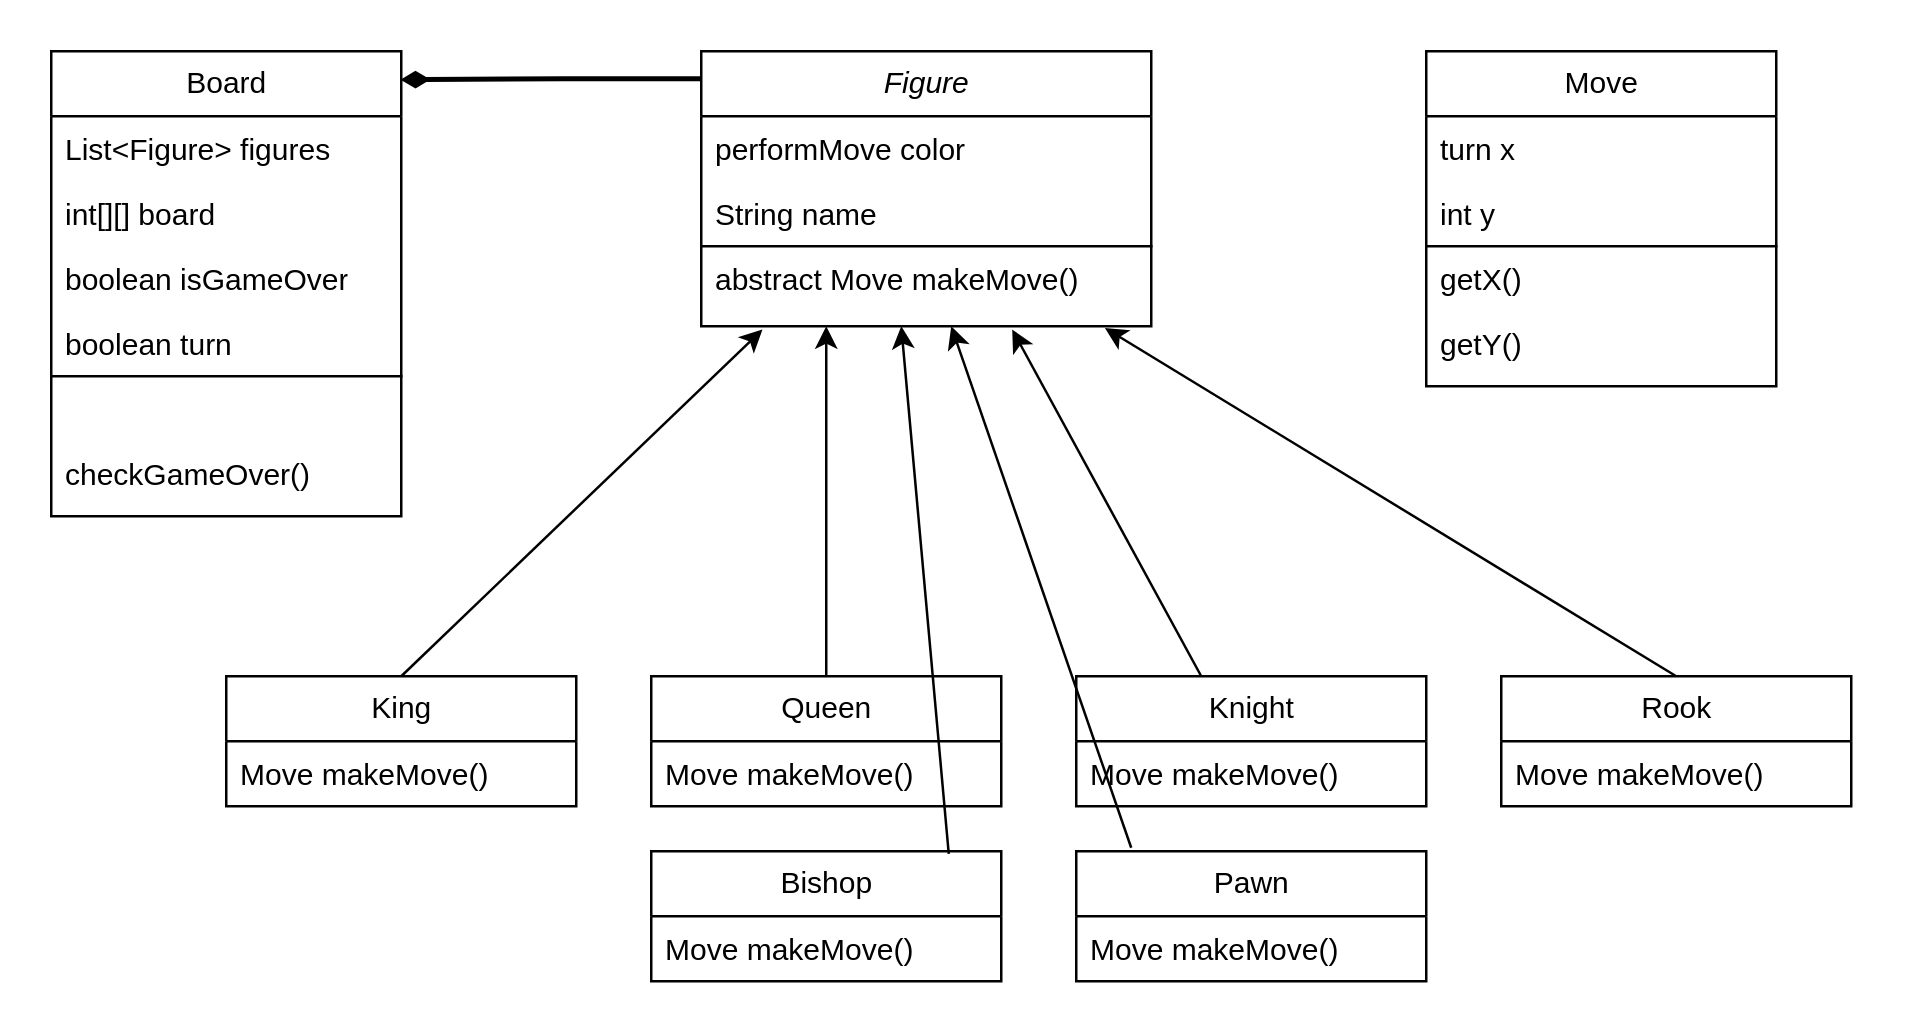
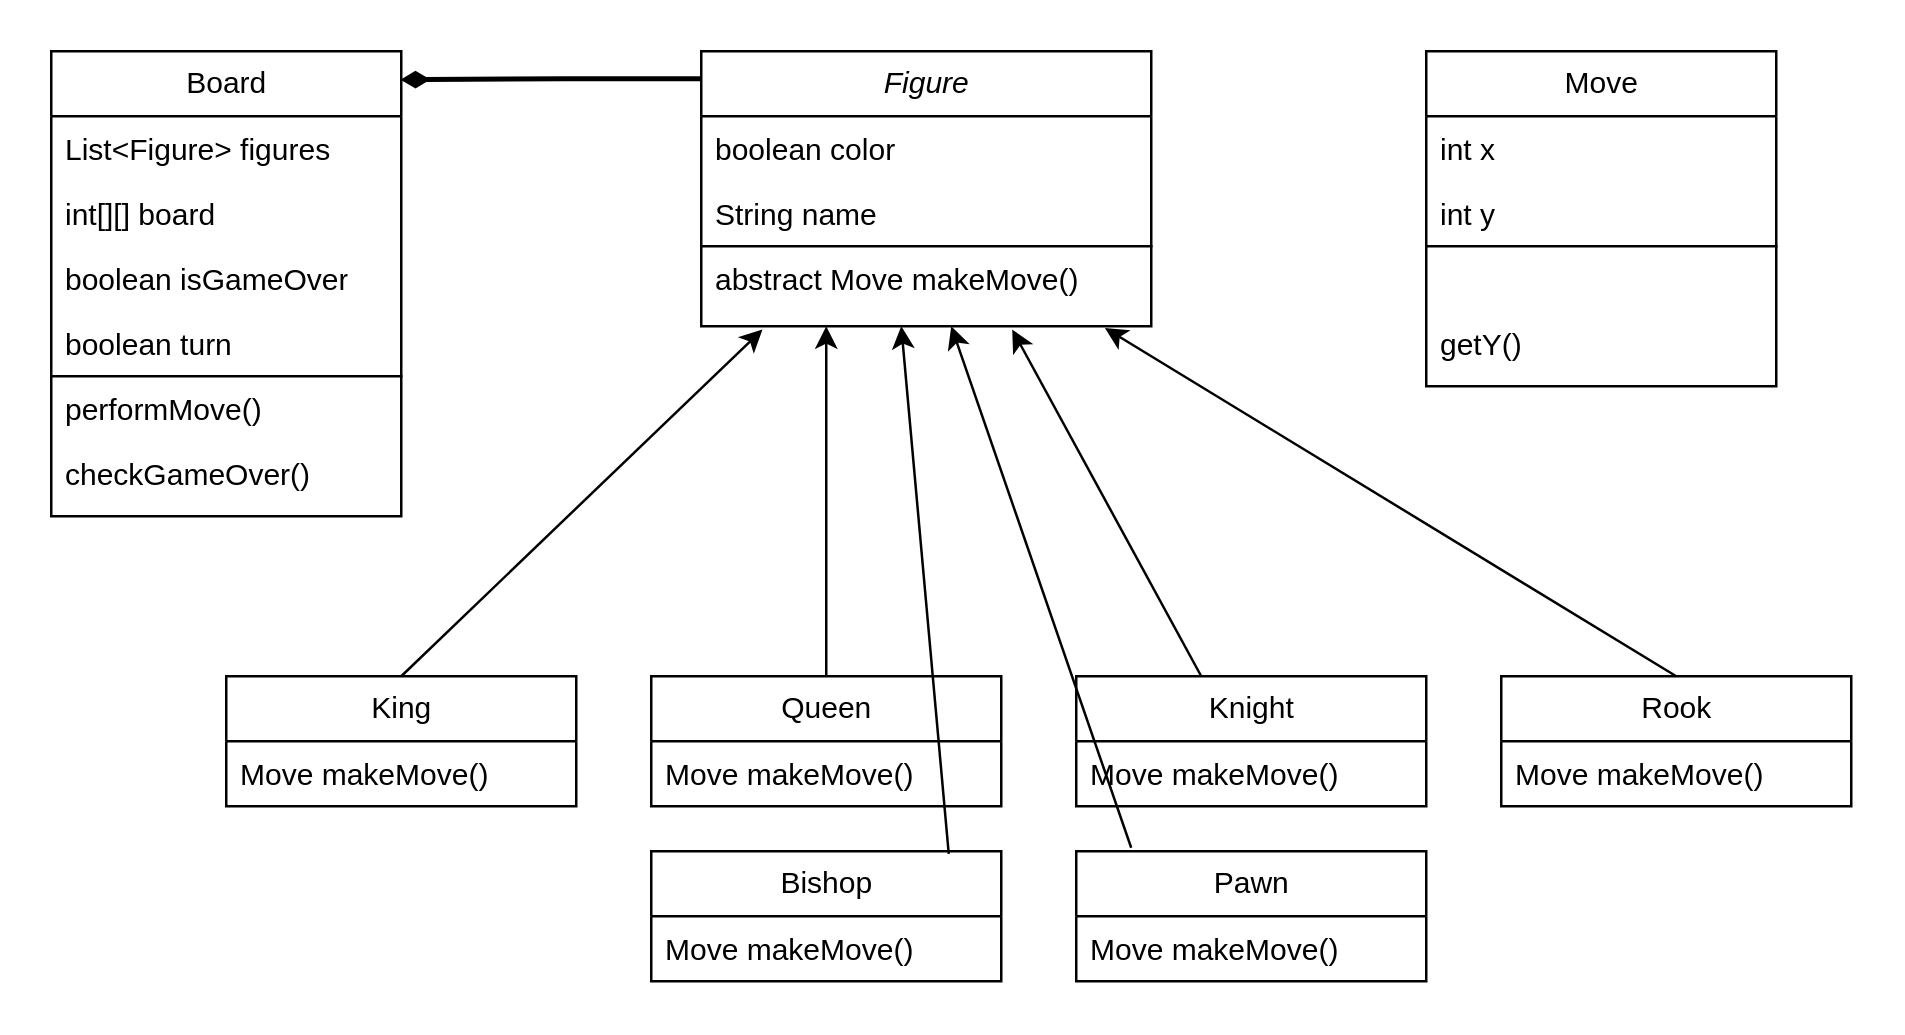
  <mxCell id="0" />
  <mxCell id="1" parent="0" />
  <mxCell id="2" value="Board" style="swimlane;fontStyle=0;childLayout=stackLayout;horizontal=1;startSize=26;fillColor=none;horizontalStack=0;resizeParent=1;resizeParentMax=0;resizeLast=0;collapsible=1;marginBottom=0;html=1;" vertex="1" parent="1"><mxGeometry x="20" y="20" width="140" height="130" as="geometry" /></mxCell>
  <mxCell id="3" value="List&amp;lt;Figure&amp;gt; figures" style="text;strokeColor=none;fillColor=none;align=left;verticalAlign=top;spacingLeft=4;spacingRight=4;overflow=hidden;rotatable=0;points=[[0,0.5],[1,0.5]];portConstraint=eastwest;whiteSpace=wrap;html=1;" vertex="1" parent="2"><mxGeometry y="26" width="140" height="26" as="geometry" /></mxCell>
  <mxCell id="4" value="int[][] board" style="text;strokeColor=none;fillColor=none;align=left;verticalAlign=top;spacingLeft=4;spacingRight=4;overflow=hidden;rotatable=0;points=[[0,0.5],[1,0.5]];portConstraint=eastwest;whiteSpace=wrap;html=1;" vertex="1" parent="2"><mxGeometry y="52" width="140" height="26" as="geometry" /></mxCell>
  <mxCell id="5" value="boolean isGameOver" style="text;strokeColor=none;fillColor=none;align=left;verticalAlign=top;spacingLeft=4;spacingRight=4;overflow=hidden;rotatable=0;points=[[0,0.5],[1,0.5]];portConstraint=eastwest;whiteSpace=wrap;html=1;" vertex="1" parent="2"><mxGeometry y="78" width="140" height="26" as="geometry" /></mxCell>
  <mxCell id="6" value="boolean turn" style="text;strokeColor=none;fillColor=none;align=left;verticalAlign=top;spacingLeft=4;spacingRight=4;overflow=hidden;rotatable=0;points=[[0,0.5],[1,0.5]];portConstraint=eastwest;whiteSpace=wrap;html=1;" vertex="1" parent="2"><mxGeometry y="104" width="140" height="26" as="geometry" /></mxCell>
  <mxCell id="7" value="" style="rounded=0;whiteSpace=wrap;html=1;" vertex="1" parent="1"><mxGeometry x="20" y="150" width="140" height="56" as="geometry" /></mxCell>
+ <mxCell id="8" value="performMove()" style="text;strokeColor=none;fillColor=none;align=left;verticalAlign=top;spacingLeft=4;spacingRight=4;overflow=hidden;rotatable=0;points=[[0,0.5],[1,0.5]];portConstraint=eastwest;whiteSpace=wrap;html=1;" vertex="1" parent="1"><mxGeometry x="20" y="150" width="140" height="26" as="geometry" /></mxCell>
  <mxCell id="9" value="checkGameOver()" style="text;strokeColor=none;fillColor=none;align=left;verticalAlign=top;spacingLeft=4;spacingRight=4;overflow=hidden;rotatable=0;points=[[0,0.5],[1,0.5]];portConstraint=eastwest;whiteSpace=wrap;html=1;" vertex="1" parent="1"><mxGeometry x="20" y="176" width="140" height="24" as="geometry" /></mxCell>
  <mxCell id="10" style="edgeStyle=orthogonalEdgeStyle;rounded=0;orthogonalLoop=1;jettySize=auto;html=1;exitX=-0.002;exitY=0.09;exitDx=0;exitDy=0;endArrow=diamondThin;endFill=1;strokeWidth=2;exitPerimeter=0;entryX=0.998;entryY=0.075;entryDx=0;entryDy=0;entryPerimeter=0;" edge="1" parent="1"><mxGeometry relative="1" as="geometry"><mxPoint x="279.72" y="31" as="sourcePoint" /><mxPoint x="159.72" y="31.39" as="targetPoint" /><Array as="points"><mxPoint x="225" y="30.64" /></Array></mxGeometry></mxCell>
  <mxCell id="11" value="&lt;i&gt;Figure&lt;/i&gt;" style="swimlane;fontStyle=0;childLayout=stackLayout;horizontal=1;startSize=26;fillColor=none;horizontalStack=0;resizeParent=1;resizeParentMax=0;resizeLast=0;collapsible=1;marginBottom=0;html=1;" vertex="1" parent="1"><mxGeometry x="280" y="20" width="180" height="78" as="geometry" /></mxCell>
- <mxCell id="12" value="performMove color" style="text;strokeColor=none;fillColor=none;align=left;verticalAlign=top;spacingLeft=4;spacingRight=4;overflow=hidden;rotatable=0;points=[[0,0.5],[1,0.5]];portConstraint=eastwest;whiteSpace=wrap;html=1;" vertex="1" parent="11"><mxGeometry y="26" width="180" height="26" as="geometry" /></mxCell>
+ <mxCell id="12" value="boolean color" style="text;strokeColor=none;fillColor=none;align=left;verticalAlign=top;spacingLeft=4;spacingRight=4;overflow=hidden;rotatable=0;points=[[0,0.5],[1,0.5]];portConstraint=eastwest;whiteSpace=wrap;html=1;" vertex="1" parent="11"><mxGeometry y="26" width="180" height="26" as="geometry" /></mxCell>
  <mxCell id="13" value="String name" style="text;strokeColor=none;fillColor=none;align=left;verticalAlign=top;spacingLeft=4;spacingRight=4;overflow=hidden;rotatable=0;points=[[0,0.5],[1,0.5]];portConstraint=eastwest;whiteSpace=wrap;html=1;" vertex="1" parent="11"><mxGeometry y="52" width="180" height="26" as="geometry" /></mxCell>
  <mxCell id="14" value="" style="rounded=0;whiteSpace=wrap;html=1;" vertex="1" parent="1"><mxGeometry x="280" y="98" width="180" height="32" as="geometry" /></mxCell>
  <mxCell id="15" value="abstract Move makeMove()" style="text;strokeColor=none;fillColor=none;align=left;verticalAlign=top;spacingLeft=4;spacingRight=4;overflow=hidden;rotatable=0;points=[[0,0.5],[1,0.5]];portConstraint=eastwest;whiteSpace=wrap;html=1;" vertex="1" parent="1"><mxGeometry x="280" y="98" width="180" height="26" as="geometry" /></mxCell>
  <mxCell id="16" value="King" style="swimlane;fontStyle=0;childLayout=stackLayout;horizontal=1;startSize=26;fillColor=none;horizontalStack=0;resizeParent=1;resizeParentMax=0;resizeLast=0;collapsible=1;marginBottom=0;html=1;" vertex="1" parent="1"><mxGeometry x="90" y="270" width="140" height="52" as="geometry" /></mxCell>
  <mxCell id="17" value="" style="endArrow=classic;html=1;rounded=0;exitX=0.85;exitY=0.02;exitDx=0;exitDy=0;exitPerimeter=0;" edge="1" parent="16" source="26"><mxGeometry width="50" height="50" relative="1" as="geometry"><mxPoint x="110" y="70" as="sourcePoint" /><mxPoint x="270" y="-140" as="targetPoint" /></mxGeometry></mxCell>
  <mxCell id="18" value="Move makeMove()" style="text;strokeColor=none;fillColor=none;align=left;verticalAlign=top;spacingLeft=4;spacingRight=4;overflow=hidden;rotatable=0;points=[[0,0.5],[1,0.5]];portConstraint=eastwest;whiteSpace=wrap;html=1;" vertex="1" parent="16"><mxGeometry y="26" width="140" height="26" as="geometry" /></mxCell>
  <mxCell id="19" value="Queen" style="swimlane;fontStyle=0;childLayout=stackLayout;horizontal=1;startSize=26;fillColor=none;horizontalStack=0;resizeParent=1;resizeParentMax=0;resizeLast=0;collapsible=1;marginBottom=0;html=1;" vertex="1" parent="1"><mxGeometry x="260" y="270" width="140" height="52" as="geometry" /></mxCell>
  <mxCell id="20" value="" style="endArrow=classic;html=1;rounded=0;exitX=0.157;exitY=-0.027;exitDx=0;exitDy=0;exitPerimeter=0;" edge="1" parent="19" source="28"><mxGeometry width="50" height="50" relative="1" as="geometry"><mxPoint x="100" y="70" as="sourcePoint" /><mxPoint x="120" y="-140" as="targetPoint" /></mxGeometry></mxCell>
  <mxCell id="21" value="Move makeMove()" style="text;strokeColor=none;fillColor=none;align=left;verticalAlign=top;spacingLeft=4;spacingRight=4;overflow=hidden;rotatable=0;points=[[0,0.5],[1,0.5]];portConstraint=eastwest;whiteSpace=wrap;html=1;" vertex="1" parent="19"><mxGeometry y="26" width="140" height="26" as="geometry" /></mxCell>
  <mxCell id="22" value="Rook" style="swimlane;fontStyle=0;childLayout=stackLayout;horizontal=1;startSize=26;fillColor=none;horizontalStack=0;resizeParent=1;resizeParentMax=0;resizeLast=0;collapsible=1;marginBottom=0;html=1;" vertex="1" parent="1"><mxGeometry x="600" y="270" width="140" height="52" as="geometry" /></mxCell>
  <mxCell id="23" value="Move makeMove()" style="text;strokeColor=none;fillColor=none;align=left;verticalAlign=top;spacingLeft=4;spacingRight=4;overflow=hidden;rotatable=0;points=[[0,0.5],[1,0.5]];portConstraint=eastwest;whiteSpace=wrap;html=1;" vertex="1" parent="22"><mxGeometry y="26" width="140" height="26" as="geometry" /></mxCell>
  <mxCell id="24" value="Knight" style="swimlane;fontStyle=0;childLayout=stackLayout;horizontal=1;startSize=26;fillColor=none;horizontalStack=0;resizeParent=1;resizeParentMax=0;resizeLast=0;collapsible=1;marginBottom=0;html=1;" vertex="1" parent="1"><mxGeometry x="430" y="270" width="140" height="52" as="geometry" /></mxCell>
  <mxCell id="25" value="Move makeMove()" style="text;strokeColor=none;fillColor=none;align=left;verticalAlign=top;spacingLeft=4;spacingRight=4;overflow=hidden;rotatable=0;points=[[0,0.5],[1,0.5]];portConstraint=eastwest;whiteSpace=wrap;html=1;" vertex="1" parent="24"><mxGeometry y="26" width="140" height="26" as="geometry" /></mxCell>
  <mxCell id="26" value="Bishop" style="swimlane;fontStyle=0;childLayout=stackLayout;horizontal=1;startSize=26;fillColor=none;horizontalStack=0;resizeParent=1;resizeParentMax=0;resizeLast=0;collapsible=1;marginBottom=0;html=1;" vertex="1" parent="1"><mxGeometry x="260" y="340" width="140" height="52" as="geometry" /></mxCell>
  <mxCell id="27" value="Move makeMove()" style="text;strokeColor=none;fillColor=none;align=left;verticalAlign=top;spacingLeft=4;spacingRight=4;overflow=hidden;rotatable=0;points=[[0,0.5],[1,0.5]];portConstraint=eastwest;whiteSpace=wrap;html=1;" vertex="1" parent="26"><mxGeometry y="26" width="140" height="26" as="geometry" /></mxCell>
  <mxCell id="28" value="Pawn" style="swimlane;fontStyle=0;childLayout=stackLayout;horizontal=1;startSize=26;fillColor=none;horizontalStack=0;resizeParent=1;resizeParentMax=0;resizeLast=0;collapsible=1;marginBottom=0;html=1;" vertex="1" parent="1"><mxGeometry x="430" y="340" width="140" height="52" as="geometry" /></mxCell>
  <mxCell id="29" value="Move makeMove()" style="text;strokeColor=none;fillColor=none;align=left;verticalAlign=top;spacingLeft=4;spacingRight=4;overflow=hidden;rotatable=0;points=[[0,0.5],[1,0.5]];portConstraint=eastwest;whiteSpace=wrap;html=1;" vertex="1" parent="28"><mxGeometry y="26" width="140" height="26" as="geometry" /></mxCell>
  <mxCell id="30" value="" style="endArrow=classic;html=1;rounded=0;entryX=0.136;entryY=1.041;entryDx=0;entryDy=0;entryPerimeter=0;" edge="1" parent="1" target="14"><mxGeometry width="50" height="50" relative="1" as="geometry"><mxPoint x="160" y="270" as="sourcePoint" /><mxPoint x="210" y="220" as="targetPoint" /></mxGeometry></mxCell>
  <mxCell id="31" value="" style="endArrow=classic;html=1;rounded=0;" edge="1" parent="1"><mxGeometry width="50" height="50" relative="1" as="geometry"><mxPoint x="330" y="270" as="sourcePoint" /><mxPoint x="330" y="130" as="targetPoint" /></mxGeometry></mxCell>
  <mxCell id="32" value="" style="endArrow=classic;html=1;rounded=0;entryX=0.691;entryY=1.041;entryDx=0;entryDy=0;entryPerimeter=0;" edge="1" parent="1" target="14"><mxGeometry width="50" height="50" relative="1" as="geometry"><mxPoint x="480" y="270" as="sourcePoint" /><mxPoint x="370" y="130" as="targetPoint" /></mxGeometry></mxCell>
  <mxCell id="33" value="" style="endArrow=classic;html=1;rounded=0;entryX=0.897;entryY=1.022;entryDx=0;entryDy=0;entryPerimeter=0;" edge="1" parent="1" target="14"><mxGeometry width="50" height="50" relative="1" as="geometry"><mxPoint x="670" y="270" as="sourcePoint" /><mxPoint x="720" y="220" as="targetPoint" /></mxGeometry></mxCell>
  <mxCell id="34" value="Move" style="swimlane;fontStyle=0;childLayout=stackLayout;horizontal=1;startSize=26;fillColor=none;horizontalStack=0;resizeParent=1;resizeParentMax=0;resizeLast=0;collapsible=1;marginBottom=0;html=1;" vertex="1" parent="1"><mxGeometry x="570" y="20" width="140" height="78" as="geometry" /></mxCell>
- <mxCell id="35" value="turn x" style="text;strokeColor=none;fillColor=none;align=left;verticalAlign=top;spacingLeft=4;spacingRight=4;overflow=hidden;rotatable=0;points=[[0,0.5],[1,0.5]];portConstraint=eastwest;whiteSpace=wrap;html=1;" vertex="1" parent="34"><mxGeometry y="26" width="140" height="26" as="geometry" /></mxCell>
+ <mxCell id="35" value="int x" style="text;strokeColor=none;fillColor=none;align=left;verticalAlign=top;spacingLeft=4;spacingRight=4;overflow=hidden;rotatable=0;points=[[0,0.5],[1,0.5]];portConstraint=eastwest;whiteSpace=wrap;html=1;" vertex="1" parent="34"><mxGeometry y="26" width="140" height="26" as="geometry" /></mxCell>
  <mxCell id="36" value="int y" style="text;strokeColor=none;fillColor=none;align=left;verticalAlign=top;spacingLeft=4;spacingRight=4;overflow=hidden;rotatable=0;points=[[0,0.5],[1,0.5]];portConstraint=eastwest;whiteSpace=wrap;html=1;" vertex="1" parent="34"><mxGeometry y="52" width="140" height="26" as="geometry" /></mxCell>
  <mxCell id="37" value="" style="rounded=0;whiteSpace=wrap;html=1;" vertex="1" parent="1"><mxGeometry x="570" y="98" width="140" height="56" as="geometry" /></mxCell>
- <mxCell id="38" value="getX()" style="text;strokeColor=none;fillColor=none;align=left;verticalAlign=top;spacingLeft=4;spacingRight=4;overflow=hidden;rotatable=0;points=[[0,0.5],[1,0.5]];portConstraint=eastwest;whiteSpace=wrap;html=1;" vertex="1" parent="1"><mxGeometry x="570" y="98" width="140" height="26" as="geometry" /></mxCell>
  <mxCell id="39" value="getY()" style="text;strokeColor=none;fillColor=none;align=left;verticalAlign=top;spacingLeft=4;spacingRight=4;overflow=hidden;rotatable=0;points=[[0,0.5],[1,0.5]];portConstraint=eastwest;whiteSpace=wrap;html=1;" vertex="1" parent="1"><mxGeometry x="570" y="124" width="140" height="24" as="geometry" /></mxCell>
